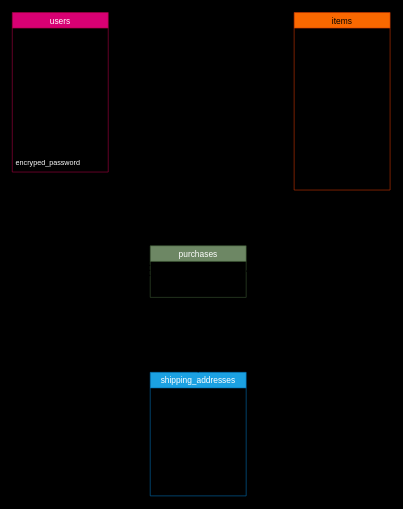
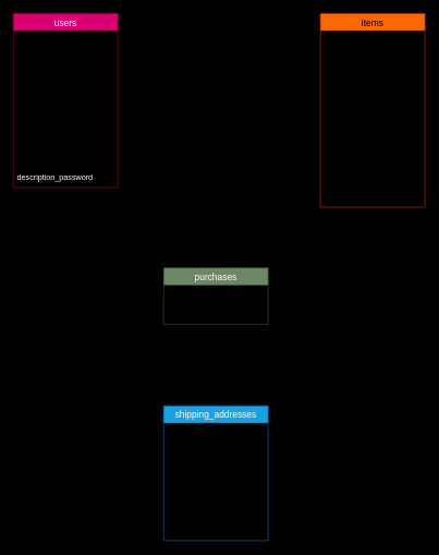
  <mxCell id="0" />
  <mxCell id="1" parent="0" />
  <mxCell id="2" value="items" style="swimlane;fontStyle=0;childLayout=stackLayout;horizontal=1;startSize=26;horizontalStack=0;resizeParent=1;resizeParentMax=0;resizeLast=0;collapsible=1;marginBottom=0;align=center;fontSize=14;fillColor=#fa6800;fontColor=#000000;strokeColor=#C73500;" vertex="1" parent="1"><mxGeometry x="490" y="20" width="160" height="296" as="geometry" /></mxCell>
  <mxCell id="3" value="item_name" style="text;strokeColor=none;fillColor=none;spacingLeft=4;spacingRight=4;overflow=hidden;rotatable=0;points=[[0,0.5],[1,0.5]];portConstraint=eastwest;fontSize=12;" vertex="1" parent="2"><mxGeometry y="26" width="160" height="30" as="geometry" /></mxCell>
  <mxCell id="4" value="item_description" style="text;strokeColor=none;fillColor=none;spacingLeft=4;spacingRight=4;overflow=hidden;rotatable=0;points=[[0,0.5],[1,0.5]];portConstraint=eastwest;fontSize=12;" vertex="1" parent="2"><mxGeometry y="56" width="160" height="30" as="geometry" /></mxCell>
  <mxCell id="5" value="category" style="text;strokeColor=none;fillColor=none;spacingLeft=4;spacingRight=4;overflow=hidden;rotatable=0;points=[[0,0.5],[1,0.5]];portConstraint=eastwest;fontSize=12;" vertex="1" parent="2"><mxGeometry y="86" width="160" height="30" as="geometry" /></mxCell>
  <mxCell id="6" value="status" style="text;strokeColor=none;fillColor=none;spacingLeft=4;spacingRight=4;overflow=hidden;rotatable=0;points=[[0,0.5],[1,0.5]];portConstraint=eastwest;fontSize=12;" vertex="1" parent="2"><mxGeometry y="116" width="160" height="30" as="geometry" /></mxCell>
  <mxCell id="7" value="shipping_cost" style="text;strokeColor=none;fillColor=none;spacingLeft=4;spacingRight=4;overflow=hidden;rotatable=0;points=[[0,0.5],[1,0.5]];portConstraint=eastwest;fontSize=12;" vertex="1" parent="2"><mxGeometry y="146" width="160" height="30" as="geometry" /></mxCell>
  <mxCell id="8" value="shipping_area" style="text;strokeColor=none;fillColor=none;spacingLeft=4;spacingRight=4;overflow=hidden;rotatable=0;points=[[0,0.5],[1,0.5]];portConstraint=eastwest;fontSize=12;" vertex="1" parent="2"><mxGeometry y="176" width="160" height="30" as="geometry" /></mxCell>
  <mxCell id="9" value="shipping_days" style="text;strokeColor=none;fillColor=none;spacingLeft=4;spacingRight=4;overflow=hidden;rotatable=0;points=[[0,0.5],[1,0.5]];portConstraint=eastwest;fontSize=12;" vertex="1" parent="2"><mxGeometry y="206" width="160" height="30" as="geometry" /></mxCell>
  <mxCell id="10" value="shipping_price" style="text;strokeColor=none;fillColor=none;spacingLeft=4;spacingRight=4;overflow=hidden;rotatable=0;points=[[0,0.5],[1,0.5]];portConstraint=eastwest;fontSize=12;" vertex="1" parent="2"><mxGeometry y="236" width="160" height="30" as="geometry" /></mxCell>
  <mxCell id="11" value="user" style="text;strokeColor=none;fillColor=none;spacingLeft=4;spacingRight=4;overflow=hidden;rotatable=0;points=[[0,0.5],[1,0.5]];portConstraint=eastwest;fontSize=12;" vertex="1" parent="2"><mxGeometry y="266" width="160" height="30" as="geometry" /></mxCell>
  <mxCell id="12" value="users" style="swimlane;fontStyle=0;childLayout=stackLayout;horizontal=1;startSize=26;horizontalStack=0;resizeParent=1;resizeParentMax=0;resizeLast=0;collapsible=1;marginBottom=0;align=center;fontSize=14;rounded=0;sketch=0;fillColor=#d80073;fontColor=#ffffff;strokeColor=#A50040;" vertex="1" parent="1"><mxGeometry x="20" y="20" width="160" height="266" as="geometry" /></mxCell>
  <mxCell id="13" value="name" style="text;strokeColor=none;fillColor=none;spacingLeft=4;spacingRight=4;overflow=hidden;rotatable=0;points=[[0,0.5],[1,0.5]];portConstraint=eastwest;fontSize=12;" vertex="1" parent="12"><mxGeometry y="26" width="160" height="30" as="geometry" /></mxCell>
  <mxCell id="14" value="email" style="text;strokeColor=none;fillColor=none;spacingLeft=4;spacingRight=4;overflow=hidden;rotatable=0;points=[[0,0.5],[1,0.5]];portConstraint=eastwest;fontSize=12;" vertex="1" parent="12"><mxGeometry y="56" width="160" height="30" as="geometry" /></mxCell>
  <mxCell id="15" value="first_name" style="text;strokeColor=none;fillColor=none;spacingLeft=4;spacingRight=4;overflow=hidden;rotatable=0;points=[[0,0.5],[1,0.5]];portConstraint=eastwest;fontSize=12;" vertex="1" parent="12"><mxGeometry y="86" width="160" height="30" as="geometry" /></mxCell>
  <mxCell id="16" value="last_items" style="text;strokeColor=none;fillColor=none;spacingLeft=4;spacingRight=4;overflow=hidden;rotatable=0;points=[[0,0.5],[1,0.5]];portConstraint=eastwest;fontSize=12;" vertex="1" parent="12"><mxGeometry y="116" width="160" height="30" as="geometry" /></mxCell>
  <mxCell id="17" value="first_name_kana" style="text;strokeColor=none;fillColor=none;spacingLeft=4;spacingRight=4;overflow=hidden;rotatable=0;points=[[0,0.5],[1,0.5]];portConstraint=eastwest;fontSize=12;" vertex="1" parent="12"><mxGeometry y="146" width="160" height="30" as="geometry" /></mxCell>
  <mxCell id="18" value="last_name_kana" style="text;strokeColor=none;fillColor=none;spacingLeft=4;spacingRight=4;overflow=hidden;rotatable=0;points=[[0,0.5],[1,0.5]];portConstraint=eastwest;fontSize=12;" vertex="1" parent="12"><mxGeometry y="176" width="160" height="30" as="geometry" /></mxCell>
  <mxCell id="19" value="birthday" style="text;strokeColor=none;fillColor=none;spacingLeft=4;spacingRight=4;overflow=hidden;rotatable=0;points=[[0,0.5],[1,0.5]];portConstraint=eastwest;fontSize=12;" vertex="1" parent="12"><mxGeometry y="206" width="160" height="30" as="geometry" /></mxCell>
- <mxCell id="20" value="encryped_password" style="text;strokeColor=none;fillColor=none;spacingLeft=4;spacingRight=4;overflow=hidden;rotatable=0;points=[[0,0.5],[1,0.5]];portConstraint=eastwest;fontSize=12;labelBackgroundColor=none;fontColor=#FFFFFF;" vertex="1" parent="12"><mxGeometry y="236" width="160" height="30" as="geometry" /></mxCell>
+ <mxCell id="20" value="description_password" style="text;strokeColor=none;fillColor=none;spacingLeft=4;spacingRight=4;overflow=hidden;rotatable=0;points=[[0,0.5],[1,0.5]];portConstraint=eastwest;fontSize=12;labelBackgroundColor=none;fontColor=#FFFFFF;" vertex="1" parent="12"><mxGeometry y="236" width="160" height="30" as="geometry" /></mxCell>
  <mxCell id="21" value="purchases" style="swimlane;fontStyle=0;childLayout=stackLayout;horizontal=1;startSize=26;horizontalStack=0;resizeParent=1;resizeParentMax=0;resizeLast=0;collapsible=1;marginBottom=0;align=center;fontSize=14;fillColor=#6d8764;fontColor=#ffffff;strokeColor=#3A5431;" vertex="1" parent="1"><mxGeometry x="250" y="409" width="160" height="86" as="geometry" /></mxCell>
  <mxCell id="22" value="user" style="text;strokeColor=none;fillColor=none;spacingLeft=4;spacingRight=4;overflow=hidden;rotatable=0;points=[[0,0.5],[1,0.5]];portConstraint=eastwest;fontSize=12;" vertex="1" parent="21"><mxGeometry y="26" width="160" height="30" as="geometry" /></mxCell>
  <mxCell id="23" value="item" style="text;strokeColor=none;fillColor=none;spacingLeft=4;spacingRight=4;overflow=hidden;rotatable=0;points=[[0,0.5],[1,0.5]];portConstraint=eastwest;fontSize=12;" vertex="1" parent="21"><mxGeometry y="56" width="160" height="30" as="geometry" /></mxCell>
  <mxCell id="24" value="shipping_addresses" style="swimlane;fontStyle=0;childLayout=stackLayout;horizontal=1;startSize=26;horizontalStack=0;resizeParent=1;resizeParentMax=0;resizeLast=0;collapsible=1;marginBottom=0;align=center;fontSize=14;fillColor=#1ba1e2;fontColor=#ffffff;strokeColor=#006EAF;" vertex="1" parent="1"><mxGeometry x="250" y="620" width="160" height="206" as="geometry" /></mxCell>
  <mxCell id="25" value="postal_code" style="text;strokeColor=none;fillColor=none;spacingLeft=4;spacingRight=4;overflow=hidden;rotatable=0;points=[[0,0.5],[1,0.5]];portConstraint=eastwest;fontSize=12;" vertex="1" parent="24"><mxGeometry y="26" width="160" height="30" as="geometry" /></mxCell>
  <mxCell id="26" value="prefecture" style="text;strokeColor=none;fillColor=none;spacingLeft=4;spacingRight=4;overflow=hidden;rotatable=0;points=[[0,0.5],[1,0.5]];portConstraint=eastwest;fontSize=12;" vertex="1" parent="24"><mxGeometry y="56" width="160" height="30" as="geometry" /></mxCell>
  <mxCell id="27" value="encryped" style="text;strokeColor=none;fillColor=none;spacingLeft=4;spacingRight=4;overflow=hidden;rotatable=0;points=[[0,0.5],[1,0.5]];portConstraint=eastwest;fontSize=12;" vertex="1" parent="24"><mxGeometry y="86" width="160" height="30" as="geometry" /></mxCell>
  <mxCell id="28" value="address" style="text;strokeColor=none;fillColor=none;spacingLeft=4;spacingRight=4;overflow=hidden;rotatable=0;points=[[0,0.5],[1,0.5]];portConstraint=eastwest;fontSize=12;" vertex="1" parent="24"><mxGeometry y="116" width="160" height="30" as="geometry" /></mxCell>
  <mxCell id="29" value="building_name" style="text;strokeColor=none;fillColor=none;spacingLeft=4;spacingRight=4;overflow=hidden;rotatable=0;points=[[0,0.5],[1,0.5]];portConstraint=eastwest;fontSize=12;" vertex="1" parent="24"><mxGeometry y="146" width="160" height="30" as="geometry" /></mxCell>
  <mxCell id="30" value="phone_number" style="text;strokeColor=none;fillColor=none;spacingLeft=4;spacingRight=4;overflow=hidden;rotatable=0;points=[[0,0.5],[1,0.5]];portConstraint=eastwest;fontSize=12;" vertex="1" parent="24"><mxGeometry y="176" width="160" height="30" as="geometry" /></mxCell>
  <mxCell id="31" value="" style="edgeStyle=entityRelationEdgeStyle;fontSize=12;html=1;endArrow=ERmany;exitX=1.019;exitY=0.167;exitDx=0;exitDy=0;exitPerimeter=0;endSize=15;startSize=15;jumpSize=14;strokeWidth=2;endFill=0;startArrow=ERone;startFill=0;" edge="1" parent="1" source="16"><mxGeometry width="100" height="100" relative="1" as="geometry"><mxPoint x="270" y="200" as="sourcePoint" /><mxPoint x="485" y="141" as="targetPoint" /></mxGeometry></mxCell>
  <mxCell id="32" value="" style="endArrow=ERone;html=1;rounded=0;strokeWidth=2;exitX=0.5;exitY=0;exitDx=0;exitDy=0;startArrow=ERone;startFill=0;endFill=0;" edge="1" parent="1" source="24"><mxGeometry relative="1" as="geometry"><mxPoint x="320" y="620" as="sourcePoint" /><mxPoint x="330" y="499" as="targetPoint" /></mxGeometry></mxCell>
  <mxCell id="33" value="" style="edgeStyle=entityRelationEdgeStyle;fontSize=12;html=1;endArrow=ERmany;fontColor=#FFFFFF;exitX=1.008;exitY=0.889;exitDx=0;exitDy=0;exitPerimeter=0;entryX=0;entryY=0.5;entryDx=0;entryDy=0;endSize=15;startSize=15;strokeWidth=2;" edge="1" parent="1" source="19" target="22"><mxGeometry width="100" height="100" relative="1" as="geometry"><mxPoint x="110" y="280" as="sourcePoint" /><mxPoint x="240" y="440" as="targetPoint" /></mxGeometry></mxCell>
  <mxCell id="34" value="" style="endArrow=none;html=1;strokeWidth=2;fontColor=#FFFFFF;startSize=15;endSize=15;" edge="1" parent="1"><mxGeometry width="50" height="50" relative="1" as="geometry"><mxPoint x="570" y="450" as="sourcePoint" /><mxPoint x="570" y="320" as="targetPoint" /></mxGeometry></mxCell>
  <mxCell id="35" value="" style="endArrow=none;html=1;strokeWidth=2;fontColor=#FFFFFF;startSize=15;endSize=15;" edge="1" parent="1" source="21"><mxGeometry width="50" height="50" relative="1" as="geometry"><mxPoint x="340" y="350" as="sourcePoint" /><mxPoint x="570" y="450" as="targetPoint" /></mxGeometry></mxCell>
  <mxCell id="36" value="" style="endArrow=none;html=1;strokeWidth=2;fontColor=#FFFFFF;startSize=15;endSize=15;" edge="1" parent="1"><mxGeometry width="50" height="50" relative="1" as="geometry"><mxPoint x="560" y="330" as="sourcePoint" /><mxPoint x="580" y="330" as="targetPoint" /></mxGeometry></mxCell>
  <mxCell id="37" value="" style="endArrow=none;html=1;strokeWidth=2;fontColor=#FFFFFF;startSize=15;endSize=15;" edge="1" parent="1"><mxGeometry width="50" height="50" relative="1" as="geometry"><mxPoint x="420" y="460" as="sourcePoint" /><mxPoint x="420" y="440" as="targetPoint" /></mxGeometry></mxCell>
